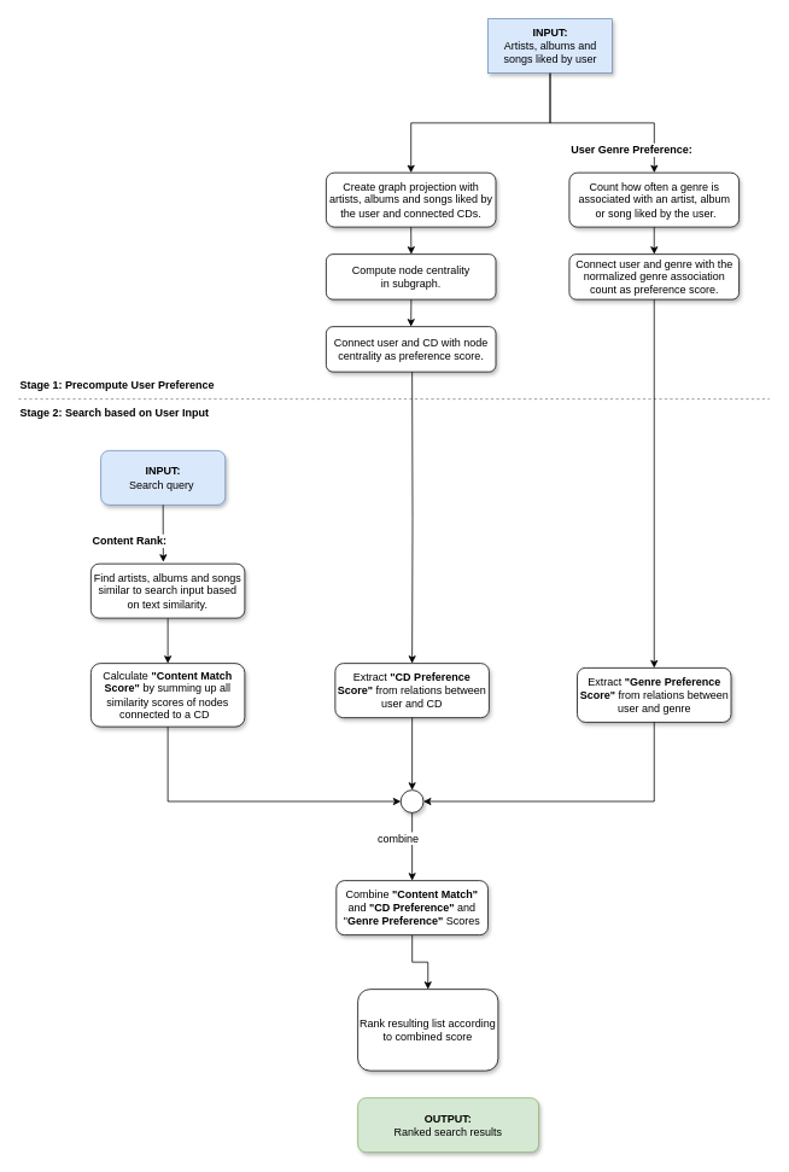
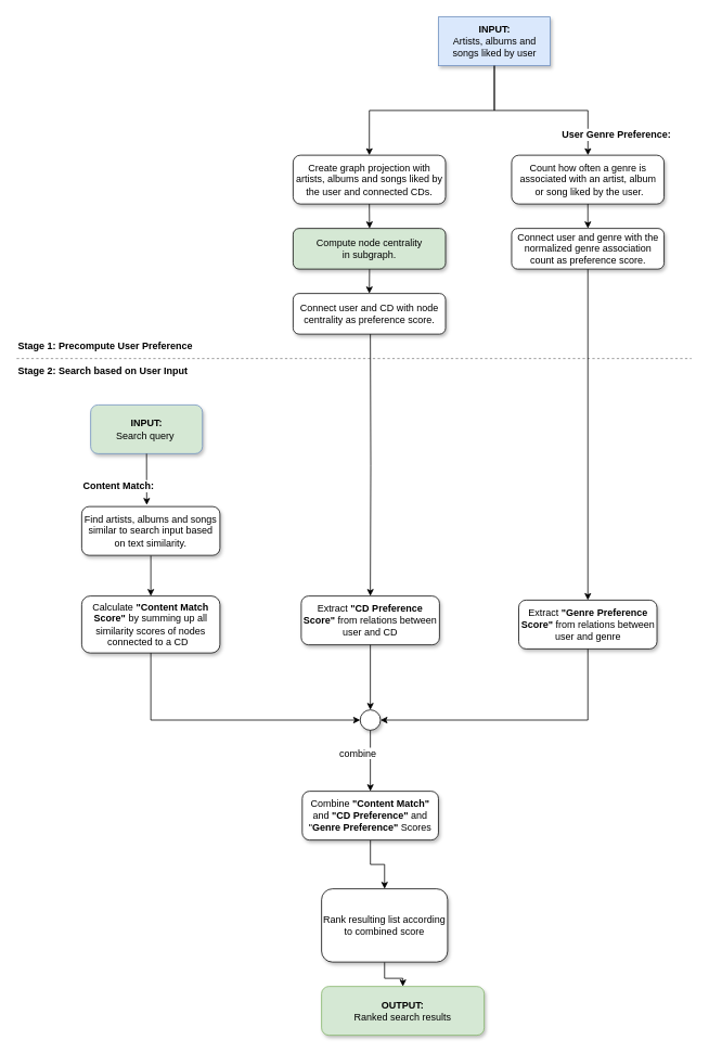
  <mxCell id="0" />
  <mxCell id="1" parent="0" />
  <mxCell id="2" value="Calculate &lt;b&gt;&quot;Content Match Score&quot;&lt;/b&gt; by summing up all similarity scores of nodes connected to a CD&amp;nbsp;&amp;nbsp;" style="rounded=1;whiteSpace=wrap;html=1;shadow=1;" parent="1" vertex="1"><mxGeometry x="100" y="732" width="170" height="70" as="geometry" /></mxCell>
  <mxCell id="3" style="edgeStyle=orthogonalEdgeStyle;rounded=0;orthogonalLoop=1;jettySize=auto;html=1;entryX=0.5;entryY=0;entryDx=0;entryDy=0;" parent="1" source="4" target="2" edge="1"><mxGeometry relative="1" as="geometry" /></mxCell>
  <mxCell id="4" value="Find artists, albums and songs similar to search input based on text similarity." style="rounded=1;whiteSpace=wrap;html=1;shadow=1;" parent="1" vertex="1"><mxGeometry x="100" y="622" width="170" height="60" as="geometry" /></mxCell>
+ <mxCell id="5" style="edgeStyle=orthogonalEdgeStyle;rounded=0;orthogonalLoop=1;jettySize=auto;html=1;" parent="1" source="6" target="10" edge="1"><mxGeometry relative="1" as="geometry" /></mxCell>
  <mxCell id="6" value="Rank resulting list according to combined score" style="rounded=1;whiteSpace=wrap;html=1;shadow=1;" parent="1" vertex="1"><mxGeometry x="395" y="1092" width="155" height="90" as="geometry" /></mxCell>
  <mxCell id="7" value="" style="ellipse;whiteSpace=wrap;html=1;aspect=fixed;shadow=1;" parent="1" vertex="1"><mxGeometry x="442.5" y="872" width="25" height="25" as="geometry" /></mxCell>
  <mxCell id="8" style="edgeStyle=orthogonalEdgeStyle;rounded=0;orthogonalLoop=1;jettySize=auto;html=1;" parent="1" source="9" target="6" edge="1"><mxGeometry relative="1" as="geometry" /></mxCell>
  <mxCell id="9" value="Combine &lt;b&gt;&quot;Content Match&quot; &lt;/b&gt;and &lt;b&gt;&quot;CD Preference&quot;&lt;/b&gt; and &quot;&lt;b&gt;Genre Preference&quot;&lt;/b&gt; Scores" style="rounded=1;whiteSpace=wrap;html=1;shadow=1;" parent="1" vertex="1"><mxGeometry x="371.25" y="972" width="167.5" height="60" as="geometry" /></mxCell>
  <mxCell id="10" value="&lt;b&gt;OUTPUT:&lt;br&gt;&lt;/b&gt;Ranked search results" style="rounded=1;whiteSpace=wrap;html=1;shadow=1;fillColor=#d5e8d4;strokeColor=#82b366;" parent="1" vertex="1"><mxGeometry x="395" y="1212" width="200" height="60" as="geometry" /></mxCell>
  <mxCell id="11" value="Count how often a genre is associated with an artist, album&lt;br&gt;&amp;nbsp;or song liked by the user." style="rounded=1;whiteSpace=wrap;html=1;shadow=1;" parent="1" vertex="1"><mxGeometry x="628.75" y="190" width="187.5" height="60" as="geometry" /></mxCell>
  <mxCell id="12" value="Stage 1: Precompute User Preference" style="text;html=1;strokeColor=none;fillColor=none;align=left;verticalAlign=middle;whiteSpace=wrap;rounded=0;fontStyle=1" vertex="1" parent="1"><mxGeometry x="20" y="410" width="230" height="30" as="geometry" /></mxCell>
  <mxCell id="13" value="Create graph projection with artists, albums and songs liked&amp;nbsp;by the user and connected CDs." style="rounded=1;whiteSpace=wrap;html=1;shadow=1;" vertex="1" parent="1"><mxGeometry x="360" y="190" width="187.5" height="60" as="geometry" /></mxCell>
  <mxCell id="14" value="Stage 2: Search based on User Input" style="text;html=1;strokeColor=none;fillColor=none;align=left;verticalAlign=middle;whiteSpace=wrap;rounded=0;fontStyle=1" vertex="1" parent="1"><mxGeometry x="20" y="440" width="230" height="30" as="geometry" /></mxCell>
  <mxCell id="15" value="" style="endArrow=none;dashed=1;html=1;rounded=0;strokeColor=#808080;" edge="1" parent="1" target="14"><mxGeometry width="50" height="50" relative="1" as="geometry"><mxPoint x="20" y="440" as="sourcePoint" /><mxPoint x="850" y="440" as="targetPoint" /></mxGeometry></mxCell>
- <mxCell id="16" value="Compute node centrality &lt;br&gt;in subgraph." style="rounded=1;whiteSpace=wrap;html=1;shadow=1;" vertex="1" parent="1"><mxGeometry x="360" y="280" width="187.5" height="50" as="geometry" /></mxCell>
+ <mxCell id="16" value="Compute node centrality &lt;br&gt;in subgraph." style="rounded=1;whiteSpace=wrap;html=1;shadow=1;fillColor=#d5e8d4;" vertex="1" parent="1"><mxGeometry x="360" y="280" width="187.5" height="50" as="geometry" /></mxCell>
  <mxCell id="17" value="Connect user and genre with the normalized genre association count as preference score." style="rounded=1;whiteSpace=wrap;html=1;shadow=1;" vertex="1" parent="1"><mxGeometry x="628.75" y="280" width="187.5" height="50" as="geometry" /></mxCell>
  <mxCell id="18" value="Connect user and CD with node centrality as preference score." style="rounded=1;whiteSpace=wrap;html=1;shadow=1;" vertex="1" parent="1"><mxGeometry x="360" y="360" width="187.5" height="50" as="geometry" /></mxCell>
  <mxCell id="19" value="" style="endArrow=none;dashed=1;html=1;rounded=0;strokeColor=#808080;startArrow=none;exitX=0;exitY=1;exitDx=0;exitDy=0;" edge="1" parent="1" source="12"><mxGeometry width="50" height="50" relative="1" as="geometry"><mxPoint x="20" y="440" as="sourcePoint" /><mxPoint x="850" y="440" as="targetPoint" /></mxGeometry></mxCell>
  <mxCell id="20" value="Extract &lt;b&gt;&quot;CD Preference Score&quot;&lt;/b&gt; from relations between user and CD" style="rounded=1;whiteSpace=wrap;html=1;shadow=1;" vertex="1" parent="1"><mxGeometry x="370" y="732" width="170" height="60" as="geometry" /></mxCell>
  <mxCell id="21" value="Extract &lt;b&gt;&quot;Genre Preference Score&quot; &lt;/b&gt;from relations between user and genre" style="rounded=1;whiteSpace=wrap;html=1;shadow=1;" vertex="1" parent="1"><mxGeometry x="637.5" y="737" width="170" height="60" as="geometry" /></mxCell>
  <mxCell id="22" style="edgeStyle=orthogonalEdgeStyle;rounded=0;orthogonalLoop=1;jettySize=auto;html=1;exitX=0.5;exitY=1;exitDx=0;exitDy=0;dashed=1;strokeColor=#808080;" edge="1" parent="1" source="20" target="20"><mxGeometry relative="1" as="geometry" /></mxCell>
  <mxCell id="23" style="edgeStyle=orthogonalEdgeStyle;rounded=0;orthogonalLoop=1;jettySize=auto;html=1;entryX=0.5;entryY=0;entryDx=0;entryDy=0;exitX=0.5;exitY=1;exitDx=0;exitDy=0;" edge="1" parent="1" source="20" target="7"><mxGeometry relative="1" as="geometry"><mxPoint x="195" y="692" as="sourcePoint" /><mxPoint x="195" y="742" as="targetPoint" /></mxGeometry></mxCell>
  <mxCell id="24" style="edgeStyle=orthogonalEdgeStyle;rounded=0;orthogonalLoop=1;jettySize=auto;html=1;entryX=0;entryY=0.5;entryDx=0;entryDy=0;exitX=0.5;exitY=1;exitDx=0;exitDy=0;" edge="1" parent="1" source="2" target="7"><mxGeometry relative="1" as="geometry"><mxPoint x="195" y="692" as="sourcePoint" /><mxPoint x="195" y="742" as="targetPoint" /></mxGeometry></mxCell>
  <mxCell id="25" style="edgeStyle=orthogonalEdgeStyle;rounded=0;orthogonalLoop=1;jettySize=auto;html=1;entryX=1;entryY=0.5;entryDx=0;entryDy=0;exitX=0.5;exitY=1;exitDx=0;exitDy=0;" edge="1" parent="1" source="21" target="7"><mxGeometry relative="1" as="geometry"><mxPoint x="195" y="812" as="sourcePoint" /><mxPoint x="452.5" y="894.5" as="targetPoint" /></mxGeometry></mxCell>
  <mxCell id="26" style="edgeStyle=orthogonalEdgeStyle;rounded=0;orthogonalLoop=1;jettySize=auto;html=1;entryX=0.5;entryY=0;entryDx=0;entryDy=0;exitX=0.5;exitY=1;exitDx=0;exitDy=0;" edge="1" parent="1" source="7" target="9"><mxGeometry relative="1" as="geometry"><mxPoint x="330" y="962" as="sourcePoint" /><mxPoint x="465" y="882" as="targetPoint" /></mxGeometry></mxCell>
  <mxCell id="27" value="&lt;span style=&quot;color: rgb(0, 0, 0); font-family: Helvetica; font-size: 12px; font-style: normal; font-variant-ligatures: normal; font-variant-caps: normal; font-weight: 400; letter-spacing: normal; orphans: 2; text-indent: 0px; text-transform: none; widows: 2; word-spacing: 0px; -webkit-text-stroke-width: 0px; text-decoration-thickness: initial; text-decoration-style: initial; text-decoration-color: initial; float: none; display: inline !important;&quot;&gt;combine&lt;/span&gt;" style="text;whiteSpace=wrap;html=1;align=center;labelBackgroundColor=#FFFFFF;" parent="1" vertex="1"><mxGeometry x="405" y="912" width="70" height="30" as="geometry" /></mxCell>
  <mxCell id="28" style="edgeStyle=orthogonalEdgeStyle;rounded=0;orthogonalLoop=1;jettySize=auto;html=1;exitX=0.5;exitY=1;exitDx=0;exitDy=0;" edge="1" parent="1" source="13"><mxGeometry relative="1" as="geometry"><mxPoint x="490" y="500" as="sourcePoint" /><mxPoint x="454" y="280" as="targetPoint" /></mxGeometry></mxCell>
  <mxCell id="29" style="edgeStyle=orthogonalEdgeStyle;rounded=0;orthogonalLoop=1;jettySize=auto;html=1;entryX=0.5;entryY=0;entryDx=0;entryDy=0;" edge="1" parent="1" target="18"><mxGeometry relative="1" as="geometry"><mxPoint x="454" y="330" as="sourcePoint" /><mxPoint x="464" y="290" as="targetPoint" /></mxGeometry></mxCell>
  <mxCell id="30" style="edgeStyle=orthogonalEdgeStyle;rounded=0;orthogonalLoop=1;jettySize=auto;html=1;" edge="1" parent="1" target="20"><mxGeometry relative="1" as="geometry"><mxPoint x="455" y="410" as="sourcePoint" /><mxPoint x="450" y="520" as="targetPoint" /></mxGeometry></mxCell>
  <mxCell id="31" style="edgeStyle=orthogonalEdgeStyle;rounded=0;orthogonalLoop=1;jettySize=auto;html=1;exitX=0.5;exitY=1;exitDx=0;exitDy=0;" edge="1" parent="1" source="11" target="17"><mxGeometry relative="1" as="geometry"><mxPoint x="452.5" y="260" as="sourcePoint" /><mxPoint x="452.75" y="290" as="targetPoint" /></mxGeometry></mxCell>
  <mxCell id="32" style="edgeStyle=orthogonalEdgeStyle;rounded=0;orthogonalLoop=1;jettySize=auto;html=1;exitX=0.5;exitY=1;exitDx=0;exitDy=0;entryX=0.5;entryY=0;entryDx=0;entryDy=0;" edge="1" parent="1" source="17" target="21"><mxGeometry relative="1" as="geometry"><mxPoint x="465" y="420" as="sourcePoint" /><mxPoint x="465" y="650" as="targetPoint" /></mxGeometry></mxCell>
  <mxCell id="33" value="&lt;b&gt;INPUT:&lt;/b&gt;&lt;br&gt;Artists, albums and songs liked by user" style="whiteSpace=wrap;html=1;shadow=1;fillColor=#dae8fc;strokeColor=#6c8ebf;rounded=0;" vertex="1" parent="1"><mxGeometry x="538.75" y="20" width="137.5" height="60" as="geometry" /></mxCell>
  <mxCell id="34" style="edgeStyle=orthogonalEdgeStyle;rounded=0;orthogonalLoop=1;jettySize=auto;html=1;exitX=0.5;exitY=1;exitDx=0;exitDy=0;entryX=0.5;entryY=0;entryDx=0;entryDy=0;" edge="1" parent="1" source="33" target="13"><mxGeometry relative="1" as="geometry"><mxPoint x="463.75" y="260" as="sourcePoint" /><mxPoint x="464" y="290" as="targetPoint" /></mxGeometry></mxCell>
  <mxCell id="35" style="edgeStyle=orthogonalEdgeStyle;rounded=0;orthogonalLoop=1;jettySize=auto;html=1;exitX=0.5;exitY=1;exitDx=0;exitDy=0;" edge="1" parent="1" source="33" target="11"><mxGeometry relative="1" as="geometry"><mxPoint x="617.5" y="90" as="sourcePoint" /><mxPoint x="463.75" y="200" as="targetPoint" /></mxGeometry></mxCell>
- <mxCell id="36" value="User Genre Preference:" style="text;html=1;strokeColor=none;fillColor=none;align=left;verticalAlign=middle;whiteSpace=wrap;rounded=0;fontStyle=1;labelBackgroundColor=#FFFFFF;" vertex="1" parent="1"><mxGeometry x="628.75" y="150" width="150" height="30" as="geometry" /></mxCell>
- <mxCell id="37" value="&lt;b&gt;INPUT:&lt;/b&gt;&lt;br&gt;Search query&amp;nbsp;" style="rounded=1;whiteSpace=wrap;html=1;shadow=1;fillColor=#dae8fc;strokeColor=#6c8ebf;" vertex="1" parent="1"><mxGeometry x="111" y="497" width="137.5" height="60" as="geometry" /></mxCell>
+ <mxCell id="36" value="User Genre Preference:" style="text;html=1;strokeColor=none;fillColor=none;align=left;verticalAlign=middle;whiteSpace=wrap;rounded=0;fontStyle=1;labelBackgroundColor=#FFFFFF;" vertex="1" parent="1"><mxGeometry x="688.75" y="150" width="150" height="30" as="geometry" /></mxCell>
+ <mxCell id="37" value="&lt;b&gt;INPUT:&lt;/b&gt;&lt;br&gt;Search query&amp;nbsp;" style="rounded=1;whiteSpace=wrap;html=1;shadow=1;fillColor=#d5e8d4;strokeColor=#6c8ebf;" vertex="1" parent="1"><mxGeometry x="111" y="497" width="137.5" height="60" as="geometry" /></mxCell>
  <mxCell id="38" style="edgeStyle=orthogonalEdgeStyle;rounded=0;orthogonalLoop=1;jettySize=auto;html=1;exitX=0.5;exitY=1;exitDx=0;exitDy=0;" edge="1" parent="1" source="37"><mxGeometry relative="1" as="geometry"><mxPoint x="195" y="692" as="sourcePoint" /><mxPoint x="180" y="620" as="targetPoint" /></mxGeometry></mxCell>
- <mxCell id="39" value="Content Rank:" style="text;html=1;strokeColor=none;fillColor=none;align=left;verticalAlign=middle;whiteSpace=wrap;rounded=0;fontStyle=1;labelBackgroundColor=#FFFFFF;" parent="1" vertex="1"><mxGeometry x="100" y="582" width="100" height="30" as="geometry" /></mxCell>
+ <mxCell id="39" value="Content Match:" style="text;html=1;strokeColor=none;fillColor=none;align=left;verticalAlign=middle;whiteSpace=wrap;rounded=0;fontStyle=1;labelBackgroundColor=#FFFFFF;" parent="1" vertex="1"><mxGeometry x="100" y="582" width="100" height="30" as="geometry" /></mxCell>
